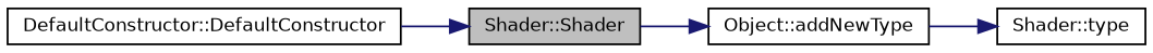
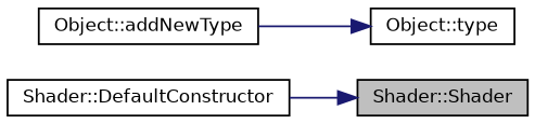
  digraph {
    rankdir=LR
    node [color=black fillcolor=white fontname=Helvetica fontsize=10 shape=record style=filled]
    edge [color=midnightblue fontname=Helvetica fontsize=10 labelfontname=Helvetica labelfontsize=10 style=solid]
    n1 [fillcolor=grey75 fontcolor=black height=0.2 label="Shader::Shader" width=0.4]
    n2 [height=0.2 label="Object::addNewType" width=0.4]
-   n3 [height=0.2 label="DefaultConstructor::DefaultConstructor" width=0.4]
-   n4 [height=0.2 label="Shader::type" width=0.4]
-   n1 -> n2
+   n3 [height=0.2 label="Shader::DefaultConstructor" width=0.4]
+   n4 [height=0.2 label="Object::type" width=0.4]
    n2 -> n4
    n3 -> n1
  }
